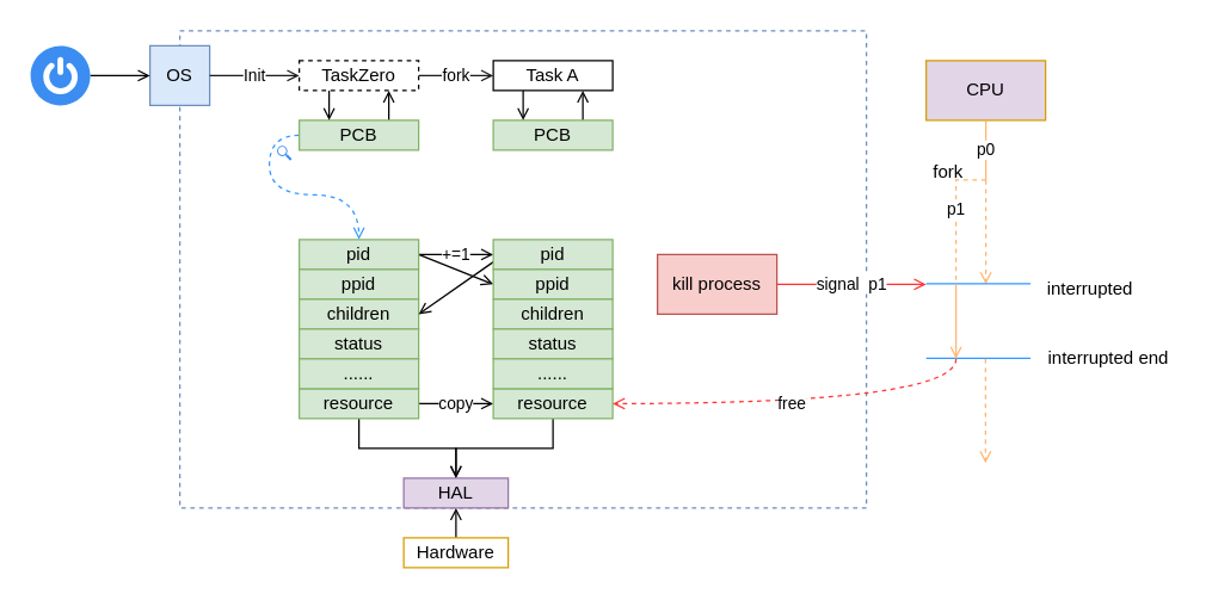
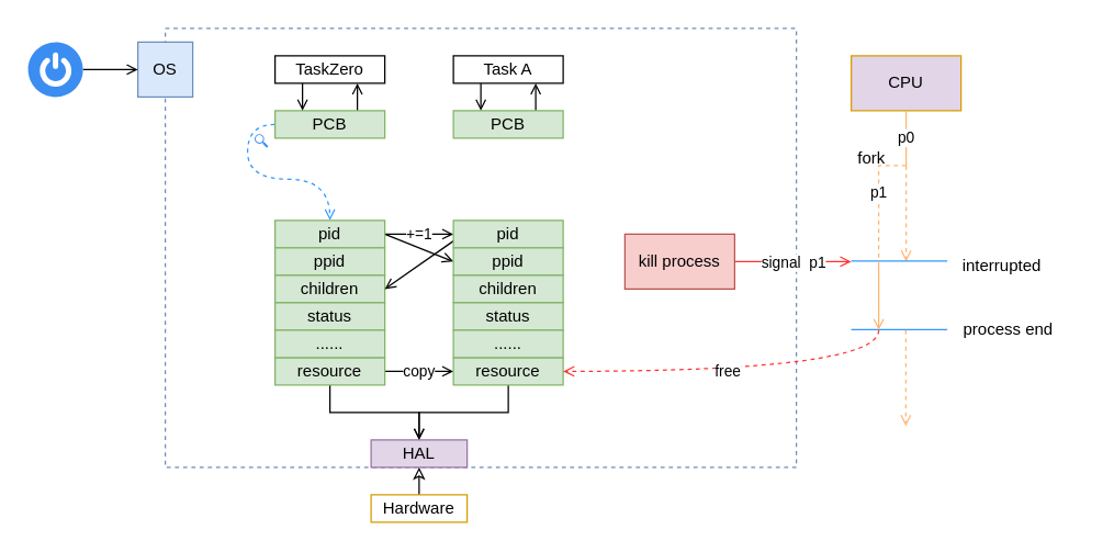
  <mxCell id="0" />
  <mxCell id="1" parent="0" />
  <mxCell id="2" value="" style="rounded=0;whiteSpace=wrap;html=1;dashed=1;fillColor=#FFFFFF;strokeColor=#6c8ebf;" vertex="1" parent="1"><mxGeometry x="120" y="20" width="460" height="320" as="geometry" /></mxCell>
  <mxCell id="3" value="OS" style="rounded=0;whiteSpace=wrap;html=1;fillColor=#dae8fc;strokeColor=#6c8ebf;" vertex="1" parent="1"><mxGeometry x="100" y="30" width="40" height="40" as="geometry" /></mxCell>
  <mxCell id="4" value="" style="edgeStyle=orthogonalEdgeStyle;rounded=0;orthogonalLoop=1;jettySize=auto;html=1;endArrow=open;endFill=0;" edge="1" parent="1" source="5" target="3"><mxGeometry relative="1" as="geometry" /></mxCell>
  <mxCell id="5" value="" style="sketch=0;html=1;aspect=fixed;strokeColor=none;shadow=0;fillColor=#3B8DF1;verticalAlign=top;labelPosition=center;verticalLabelPosition=bottom;shape=mxgraph.gcp2.a7_power" vertex="1" parent="1"><mxGeometry x="20" y="30" width="40" height="40" as="geometry" /></mxCell>
  <mxCell id="6" style="edgeStyle=orthogonalEdgeStyle;rounded=0;orthogonalLoop=1;jettySize=auto;html=1;exitX=0;exitY=0.5;exitDx=0;exitDy=0;entryX=0.5;entryY=0;entryDx=0;entryDy=0;endArrow=open;endFill=0;curved=1;dashed=1;strokeColor=#3399FF;" edge="1" parent="1" source="8" target="19"><mxGeometry relative="1" as="geometry"><mxPoint x="160" y="140" as="targetPoint" /></mxGeometry></mxCell>
  <mxCell id="7" style="edgeStyle=orthogonalEdgeStyle;rounded=0;orthogonalLoop=1;jettySize=auto;html=1;exitX=0.75;exitY=0;exitDx=0;exitDy=0;entryX=0.75;entryY=1;entryDx=0;entryDy=0;endArrow=open;endFill=0;" edge="1" parent="1" source="8" target="12"><mxGeometry relative="1" as="geometry" /></mxCell>
  <mxCell id="8" value="PCB" style="rounded=0;whiteSpace=wrap;html=1;fillColor=#d5e8d4;strokeColor=#82b366;" vertex="1" parent="1"><mxGeometry x="200" y="80" width="80" height="20" as="geometry" /></mxCell>
- <mxCell id="9" value="Init" style="edgeStyle=orthogonalEdgeStyle;rounded=0;orthogonalLoop=1;jettySize=auto;html=1;exitX=1;exitY=0.5;exitDx=0;exitDy=0;entryX=0;entryY=0.5;entryDx=0;entryDy=0;endArrow=open;endFill=0;strokeColor=#1A1A1A;" edge="1" parent="1" source="3" target="12"><mxGeometry relative="1" as="geometry"><mxPoint x="140" y="50" as="sourcePoint" /><mxPoint x="180" y="50" as="targetPoint" /><mxPoint as="offset" /></mxGeometry></mxCell>
- <mxCell id="10" value="fork" style="edgeStyle=orthogonalEdgeStyle;rounded=0;orthogonalLoop=1;jettySize=auto;html=1;exitX=1;exitY=0.5;exitDx=0;exitDy=0;entryX=0;entryY=0.5;entryDx=0;entryDy=0;endArrow=open;endFill=0;strokeColor=#1A1A1A;" edge="1" parent="1" source="12" target="16"><mxGeometry relative="1" as="geometry" /></mxCell>
  <mxCell id="11" style="edgeStyle=orthogonalEdgeStyle;rounded=0;orthogonalLoop=1;jettySize=auto;html=1;exitX=0.25;exitY=1;exitDx=0;exitDy=0;entryX=0.25;entryY=0;entryDx=0;entryDy=0;endArrow=open;endFill=0;" edge="1" parent="1" source="12" target="8"><mxGeometry relative="1" as="geometry" /></mxCell>
- <mxCell id="12" value="TaskZero" style="rounded=0;whiteSpace=wrap;html=1;dashed=1;" vertex="1" parent="1"><mxGeometry x="200" y="40" width="80" height="20" as="geometry" /></mxCell>
+ <mxCell id="12" value="TaskZero" style="rounded=0;whiteSpace=wrap;html=1;" vertex="1" parent="1"><mxGeometry x="200" y="40" width="80" height="20" as="geometry" /></mxCell>
  <mxCell id="13" style="edgeStyle=orthogonalEdgeStyle;rounded=0;orthogonalLoop=1;jettySize=auto;html=1;exitX=0.75;exitY=0;exitDx=0;exitDy=0;entryX=0.75;entryY=1;entryDx=0;entryDy=0;endArrow=open;endFill=0;" edge="1" parent="1" source="14" target="16"><mxGeometry relative="1" as="geometry" /></mxCell>
  <mxCell id="14" value="PCB" style="rounded=0;whiteSpace=wrap;html=1;fillColor=#d5e8d4;strokeColor=#82b366;" vertex="1" parent="1"><mxGeometry x="330" y="80" width="80" height="20" as="geometry" /></mxCell>
  <mxCell id="15" style="edgeStyle=orthogonalEdgeStyle;rounded=0;orthogonalLoop=1;jettySize=auto;html=1;exitX=0.25;exitY=1;exitDx=0;exitDy=0;entryX=0.25;entryY=0;entryDx=0;entryDy=0;endArrow=open;endFill=0;" edge="1" parent="1" source="16" target="14"><mxGeometry relative="1" as="geometry" /></mxCell>
  <mxCell id="16" value="Task A" style="rounded=0;whiteSpace=wrap;html=1;" vertex="1" parent="1"><mxGeometry x="330" y="40" width="80" height="20" as="geometry" /></mxCell>
  <mxCell id="17" value="+=1" style="edgeStyle=orthogonalEdgeStyle;rounded=0;orthogonalLoop=1;jettySize=auto;html=1;exitX=1;exitY=0.5;exitDx=0;exitDy=0;entryX=0;entryY=0.5;entryDx=0;entryDy=0;endArrow=open;endFill=0;" edge="1" parent="1" source="19" target="30"><mxGeometry relative="1" as="geometry" /></mxCell>
  <mxCell id="18" style="rounded=0;orthogonalLoop=1;jettySize=auto;html=1;exitX=1;exitY=0.5;exitDx=0;exitDy=0;entryX=0;entryY=0.5;entryDx=0;entryDy=0;endArrow=open;endFill=0;" edge="1" parent="1" source="19" target="31"><mxGeometry relative="1" as="geometry" /></mxCell>
  <mxCell id="19" value="pid" style="rounded=0;whiteSpace=wrap;html=1;fillColor=#d5e8d4;strokeColor=#82b366;" vertex="1" parent="1"><mxGeometry x="200" y="160" width="80" height="20" as="geometry" /></mxCell>
  <mxCell id="20" value="" style="sketch=0;html=1;aspect=fixed;strokeColor=none;shadow=0;fillColor=#3B8DF1;verticalAlign=top;labelPosition=center;verticalLabelPosition=bottom;shape=mxgraph.gcp2.search" vertex="1" parent="1"><mxGeometry x="185.1" y="97" width="9.9" height="10" as="geometry" /></mxCell>
  <mxCell id="21" value="ppid" style="rounded=0;whiteSpace=wrap;html=1;fillColor=#d5e8d4;strokeColor=#82b366;" vertex="1" parent="1"><mxGeometry x="200" y="180" width="80" height="20" as="geometry" /></mxCell>
  <mxCell id="22" style="edgeStyle=orthogonalEdgeStyle;rounded=0;orthogonalLoop=1;jettySize=auto;html=1;exitX=0.5;exitY=1;exitDx=0;exitDy=0;entryX=0.5;entryY=0;entryDx=0;entryDy=0;endArrow=open;endFill=0;" edge="1" parent="1" source="24" target="26"><mxGeometry relative="1" as="geometry" /></mxCell>
  <mxCell id="23" value="copy" style="edgeStyle=orthogonalEdgeStyle;rounded=0;orthogonalLoop=1;jettySize=auto;html=1;entryX=0;entryY=0.5;entryDx=0;entryDy=0;endArrow=open;endFill=0;" edge="1" parent="1" source="24" target="33"><mxGeometry relative="1" as="geometry" /></mxCell>
  <mxCell id="24" value="resource" style="rounded=0;whiteSpace=wrap;html=1;fillColor=#d5e8d4;strokeColor=#82b366;" vertex="1" parent="1"><mxGeometry x="200" y="260" width="80" height="20" as="geometry" /></mxCell>
  <mxCell id="25" value="children" style="rounded=0;whiteSpace=wrap;html=1;fillColor=#d5e8d4;strokeColor=#82b366;" vertex="1" parent="1"><mxGeometry x="200" y="200" width="80" height="20" as="geometry" /></mxCell>
  <mxCell id="26" value="HAL" style="rounded=0;whiteSpace=wrap;html=1;fillColor=#e1d5e7;strokeColor=#9673a6;" vertex="1" parent="1"><mxGeometry x="270" y="320" width="70" height="20" as="geometry" /></mxCell>
- <mxCell id="27" style="edgeStyle=orthogonalEdgeStyle;rounded=0;orthogonalLoop=1;jettySize=auto;html=1;exitX=0.5;exitY=0;exitDx=0;exitDy=0;entryX=0.5;entryY=1;entryDx=0;entryDy=0;endArrow=open;endFill=0;" edge="1" parent="1" source="28" target="26"><mxGeometry relative="1" as="geometry" /></mxCell>
+ <mxCell id="27" style="edgeStyle=orthogonalEdgeStyle;rounded=0;orthogonalLoop=1;jettySize=auto;html=1;exitX=0.5;exitY=0;exitDx=0;exitDy=0;entryX=0.5;entryY=1;entryDx=0;entryDy=0;endArrow=classic;endFill=0;" edge="1" parent="1" source="28" target="26"><mxGeometry relative="1" as="geometry" /></mxCell>
  <mxCell id="28" value="Hardware" style="rounded=0;whiteSpace=wrap;html=1;fillColor=#ffffff;strokeColor=#d79b00;" vertex="1" parent="1"><mxGeometry x="270" y="360" width="70" height="20" as="geometry" /></mxCell>
  <mxCell id="29" style="rounded=0;orthogonalLoop=1;jettySize=auto;html=1;exitX=0;exitY=0.75;exitDx=0;exitDy=0;entryX=1;entryY=0.5;entryDx=0;entryDy=0;endArrow=open;endFill=0;" edge="1" parent="1" source="30" target="25"><mxGeometry relative="1" as="geometry" /></mxCell>
  <mxCell id="30" value="pid" style="rounded=0;whiteSpace=wrap;html=1;fillColor=#d5e8d4;strokeColor=#82b366;" vertex="1" parent="1"><mxGeometry x="330" y="160" width="80" height="20" as="geometry" /></mxCell>
  <mxCell id="31" value="ppid" style="rounded=0;whiteSpace=wrap;html=1;fillColor=#d5e8d4;strokeColor=#82b366;" vertex="1" parent="1"><mxGeometry x="330" y="180" width="80" height="20" as="geometry" /></mxCell>
  <mxCell id="32" style="edgeStyle=orthogonalEdgeStyle;rounded=0;orthogonalLoop=1;jettySize=auto;html=1;exitX=0.5;exitY=1;exitDx=0;exitDy=0;entryX=0.5;entryY=0;entryDx=0;entryDy=0;endArrow=open;endFill=0;" edge="1" parent="1" source="33" target="26"><mxGeometry relative="1" as="geometry" /></mxCell>
  <mxCell id="33" value="resource" style="rounded=0;whiteSpace=wrap;html=1;fillColor=#d5e8d4;strokeColor=#82b366;" vertex="1" parent="1"><mxGeometry x="330" y="260" width="80" height="20" as="geometry" /></mxCell>
  <mxCell id="34" value="children" style="rounded=0;whiteSpace=wrap;html=1;fillColor=#d5e8d4;strokeColor=#82b366;" vertex="1" parent="1"><mxGeometry x="330" y="200" width="80" height="20" as="geometry" /></mxCell>
  <mxCell id="35" value="status" style="rounded=0;whiteSpace=wrap;html=1;fillColor=#d5e8d4;strokeColor=#82b366;" vertex="1" parent="1"><mxGeometry x="200" y="220" width="80" height="20" as="geometry" /></mxCell>
  <mxCell id="36" value="status" style="rounded=0;whiteSpace=wrap;html=1;fillColor=#d5e8d4;strokeColor=#82b366;" vertex="1" parent="1"><mxGeometry x="330" y="220" width="80" height="20" as="geometry" /></mxCell>
  <mxCell id="37" value="......" style="rounded=0;whiteSpace=wrap;html=1;fillColor=#d5e8d4;strokeColor=#82b366;" vertex="1" parent="1"><mxGeometry x="200" y="240" width="80" height="20" as="geometry" /></mxCell>
  <mxCell id="38" value="......" style="rounded=0;whiteSpace=wrap;html=1;fillColor=#d5e8d4;strokeColor=#82b366;" vertex="1" parent="1"><mxGeometry x="330" y="240" width="80" height="20" as="geometry" /></mxCell>
  <mxCell id="39" value="signal&amp;nbsp; p1" style="edgeStyle=orthogonalEdgeStyle;rounded=0;orthogonalLoop=1;jettySize=auto;html=1;exitX=1;exitY=0.5;exitDx=0;exitDy=0;endArrow=open;endFill=0;strokeColor=#FF3333;" edge="1" parent="1" source="40"><mxGeometry relative="1" as="geometry"><mxPoint x="620" y="190" as="targetPoint" /></mxGeometry></mxCell>
- <mxCell id="40" value="kill process" style="rounded=0;whiteSpace=wrap;html=1;fillColor=#f8cecc;strokeColor=#b85450;" vertex="1" parent="1"><mxGeometry x="440" y="170" width="80" height="40" as="geometry" /></mxCell>
+ <mxCell id="40" value="kill process" style="rounded=0;whiteSpace=wrap;html=1;fillColor=#f8cecc;strokeColor=#b85450;" vertex="1" parent="1"><mxGeometry x="455" y="170" width="80" height="40" as="geometry" /></mxCell>
  <mxCell id="41" value="CPU" style="rounded=0;whiteSpace=wrap;html=1;fillColor=#e1d5e7;strokeColor=#d79b00;" vertex="1" parent="1"><mxGeometry x="620" y="40" width="80" height="40" as="geometry" /></mxCell>
  <mxCell id="42" value="p0" style="edgeStyle=orthogonalEdgeStyle;rounded=0;orthogonalLoop=1;jettySize=auto;html=1;exitX=0.5;exitY=1;exitDx=0;exitDy=0;endArrow=none;endFill=0;strokeColor=#FFB570;" edge="1" parent="1" source="41"><mxGeometry relative="1" as="geometry"><mxPoint x="660" y="120" as="targetPoint" /><Array as="points"><mxPoint x="660" y="120" /></Array><mxPoint as="offset" /></mxGeometry></mxCell>
  <mxCell id="43" value="p1" style="edgeStyle=orthogonalEdgeStyle;rounded=0;orthogonalLoop=1;jettySize=auto;html=1;endArrow=none;endFill=0;dashed=1;strokeColor=#FFB570;" edge="1" parent="1"><mxGeometry x="-0.111" relative="1" as="geometry"><mxPoint x="660" y="120" as="sourcePoint" /><mxPoint x="640" y="190" as="targetPoint" /><Array as="points"><mxPoint x="640" y="120" /></Array><mxPoint as="offset" /></mxGeometry></mxCell>
  <mxCell id="44" value="fork" style="text;html=1;strokeColor=none;fillColor=none;align=center;verticalAlign=middle;whiteSpace=wrap;rounded=0;" vertex="1" parent="1"><mxGeometry x="620" y="110" width="30" height="10" as="geometry" /></mxCell>
  <mxCell id="45" value="" style="edgeStyle=orthogonalEdgeStyle;rounded=0;orthogonalLoop=1;jettySize=auto;html=1;endArrow=open;endFill=0;dashed=1;strokeColor=#FFB570;" edge="1" parent="1"><mxGeometry x="-0.55" relative="1" as="geometry"><mxPoint x="660" y="120" as="sourcePoint" /><mxPoint x="660" y="190" as="targetPoint" /><Array as="points"><mxPoint x="660" y="135" /></Array><mxPoint as="offset" /></mxGeometry></mxCell>
  <mxCell id="46" value="" style="endArrow=none;html=1;rounded=0;strokeColor=#3399FF;" edge="1" parent="1"><mxGeometry width="50" height="50" relative="1" as="geometry"><mxPoint x="620" y="189.6" as="sourcePoint" /><mxPoint x="690" y="189.6" as="targetPoint" /></mxGeometry></mxCell>
  <mxCell id="47" value="interrupted" style="text;html=1;strokeColor=none;fillColor=none;align=center;verticalAlign=middle;whiteSpace=wrap;rounded=0;" vertex="1" parent="1"><mxGeometry x="700" y="185" width="60" height="15" as="geometry" /></mxCell>
  <mxCell id="48" value="" style="endArrow=none;html=1;rounded=0;strokeColor=#3399FF;" edge="1" parent="1"><mxGeometry width="50" height="50" relative="1" as="geometry"><mxPoint x="620" y="239.52" as="sourcePoint" /><mxPoint x="690" y="239.52" as="targetPoint" /></mxGeometry></mxCell>
  <mxCell id="49" value="" style="edgeStyle=orthogonalEdgeStyle;rounded=0;orthogonalLoop=1;jettySize=auto;html=1;endArrow=open;endFill=0;strokeColor=#FFB570;" edge="1" parent="1"><mxGeometry x="-0.55" relative="1" as="geometry"><mxPoint x="640" y="190" as="sourcePoint" /><mxPoint x="640" y="240" as="targetPoint" /><Array as="points"><mxPoint x="640" y="205" /></Array><mxPoint as="offset" /></mxGeometry></mxCell>
  <mxCell id="50" value="" style="edgeStyle=orthogonalEdgeStyle;rounded=0;orthogonalLoop=1;jettySize=auto;html=1;endArrow=open;endFill=0;dashed=1;strokeColor=#FFB570;" edge="1" parent="1"><mxGeometry x="-0.55" relative="1" as="geometry"><mxPoint x="659.76" y="240" as="sourcePoint" /><mxPoint x="659.76" y="310" as="targetPoint" /><Array as="points"><mxPoint x="659.76" y="255" /></Array><mxPoint as="offset" /></mxGeometry></mxCell>
- <mxCell id="51" value="interrupted end" style="text;html=1;strokeColor=none;fillColor=none;align=left;verticalAlign=middle;whiteSpace=wrap;rounded=0;" vertex="1" parent="1"><mxGeometry x="700" y="230" width="90" height="20" as="geometry" /></mxCell>
+ <mxCell id="51" value="process end" style="text;html=1;strokeColor=none;fillColor=none;align=left;verticalAlign=middle;whiteSpace=wrap;rounded=0;" vertex="1" parent="1"><mxGeometry x="700" y="230" width="90" height="20" as="geometry" /></mxCell>
  <mxCell id="52" value="free" style="edgeStyle=orthogonalEdgeStyle;rounded=0;orthogonalLoop=1;jettySize=auto;html=1;endArrow=open;endFill=0;strokeColor=#FF3333;curved=1;entryX=1;entryY=0.5;entryDx=0;entryDy=0;dashed=1;" edge="1" parent="1" target="33"><mxGeometry x="0.077" relative="1" as="geometry"><mxPoint x="640" y="240" as="sourcePoint" /><mxPoint x="640" y="290" as="targetPoint" /><Array as="points"><mxPoint x="640" y="270" /></Array><mxPoint as="offset" /></mxGeometry></mxCell>
